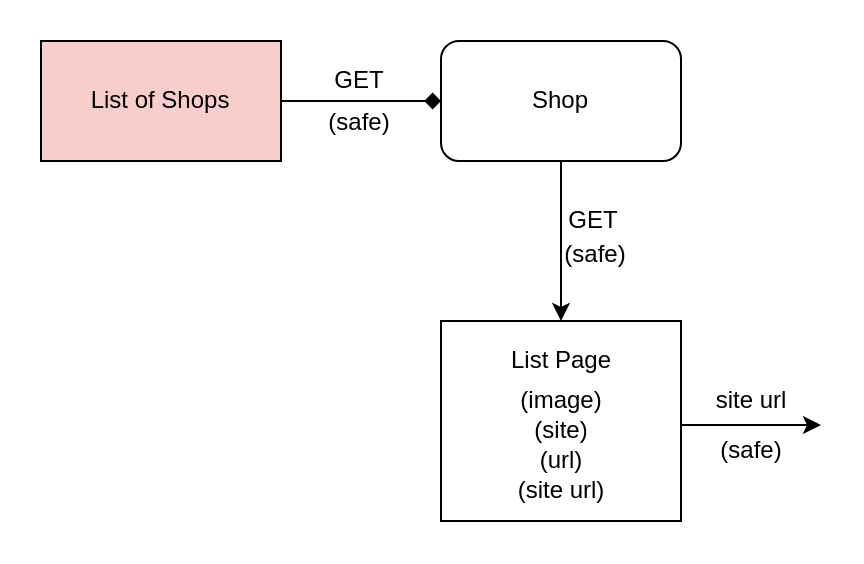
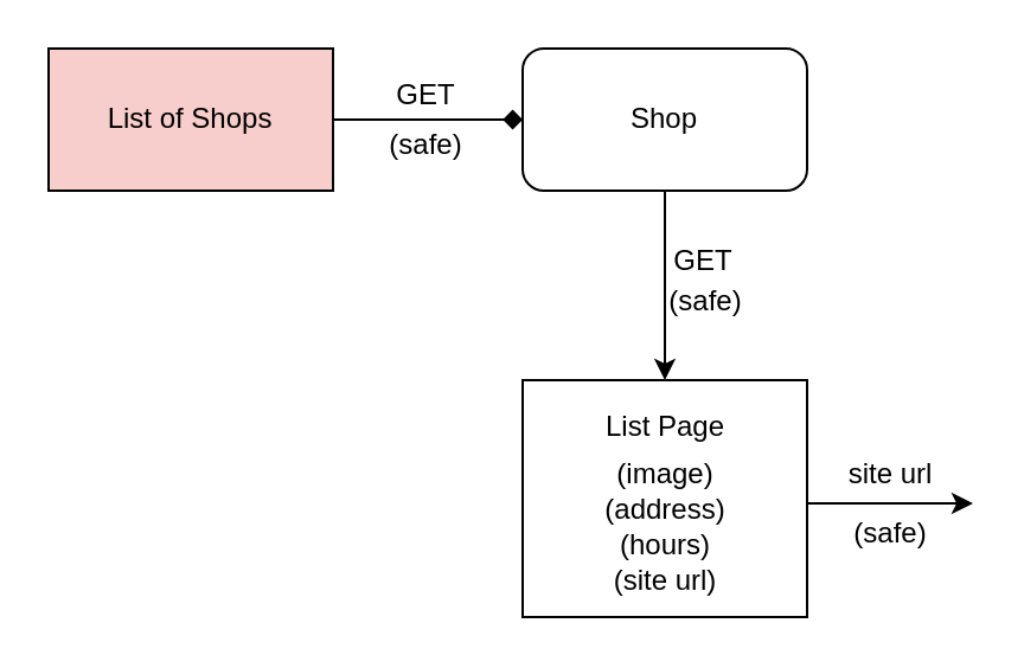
  <mxCell id="0" />
  <mxCell id="1" parent="0" />
  <mxCell id="2" value="" style="edgeStyle=orthogonalEdgeStyle;rounded=0;orthogonalLoop=1;jettySize=auto;html=1;endArrow=diamond;" parent="1" source="3" target="5" edge="1"><mxGeometry relative="1" as="geometry" /></mxCell>
  <mxCell id="3" value="&lt;font face=&quot;Helvetica&quot;&gt;List of Shops&lt;/font&gt;" style="rounded=0;whiteSpace=wrap;html=1;fillColor=#f8cecc;" parent="1" vertex="1"><mxGeometry x="20" y="20" width="120" height="60" as="geometry" /></mxCell>
  <mxCell id="4" value="" style="edgeStyle=orthogonalEdgeStyle;rounded=0;orthogonalLoop=1;jettySize=auto;html=1;" parent="1" source="5" target="6" edge="1"><mxGeometry relative="1" as="geometry" /></mxCell>
  <mxCell id="5" value="&lt;font face=&quot;Helvetica&quot;&gt;Shop&lt;/font&gt;" style="whiteSpace=wrap;html=1;rounded=1;" parent="1" vertex="1"><mxGeometry x="220" y="20" width="120" height="60" as="geometry" /></mxCell>
  <mxCell id="6" value="" style="rounded=0;whiteSpace=wrap;html=1;" parent="1" vertex="1"><mxGeometry x="220" y="160" width="120" height="100" as="geometry" /></mxCell>
  <mxCell id="7" value="(safe)" style="text;html=1;align=center;verticalAlign=middle;resizable=0;points=[];autosize=1;strokeColor=none;" parent="1" vertex="1"><mxGeometry x="154" y="51" width="50" height="20" as="geometry" /></mxCell>
  <mxCell id="8" value="List Page" style="text;html=1;align=center;verticalAlign=middle;resizable=0;points=[];autosize=1;strokeColor=none;" vertex="1" parent="1"><mxGeometry x="235" y="170" width="90" height="20" as="geometry" /></mxCell>
  <mxCell id="9" value="(image)" style="text;html=1;align=center;verticalAlign=middle;resizable=0;points=[];autosize=1;strokeColor=none;" vertex="1" parent="1"><mxGeometry x="250" y="190" width="60" height="20" as="geometry" /></mxCell>
- <mxCell id="10" value="(site)" style="text;html=1;align=center;verticalAlign=middle;resizable=0;points=[];autosize=1;strokeColor=none;" vertex="1" parent="1"><mxGeometry x="245" y="205" width="70" height="20" as="geometry" /></mxCell>
- <mxCell id="11" value="(url)" style="text;html=1;align=center;verticalAlign=middle;resizable=0;points=[];autosize=1;strokeColor=none;" vertex="1" parent="1"><mxGeometry x="255" y="220" width="50" height="20" as="geometry" /></mxCell>
+ <mxCell id="10" value="(address)" style="text;html=1;align=center;verticalAlign=middle;resizable=0;points=[];autosize=1;strokeColor=none;" vertex="1" parent="1"><mxGeometry x="245" y="205" width="70" height="20" as="geometry" /></mxCell>
+ <mxCell id="11" value="(hours)" style="text;html=1;align=center;verticalAlign=middle;resizable=0;points=[];autosize=1;strokeColor=none;" vertex="1" parent="1"><mxGeometry x="255" y="220" width="50" height="20" as="geometry" /></mxCell>
  <mxCell id="12" value="(site url)" style="text;html=1;align=center;verticalAlign=middle;resizable=0;points=[];autosize=1;strokeColor=none;" vertex="1" parent="1"><mxGeometry x="250" y="235" width="60" height="20" as="geometry" /></mxCell>
  <mxCell id="13" value="GET" style="text;html=1;align=center;verticalAlign=middle;resizable=0;points=[];autosize=1;strokeColor=none;" vertex="1" parent="1"><mxGeometry x="276" y="100" width="40" height="20" as="geometry" /></mxCell>
  <mxCell id="14" value="(safe)" style="text;html=1;align=center;verticalAlign=middle;resizable=0;points=[];autosize=1;strokeColor=none;" vertex="1" parent="1"><mxGeometry x="272" y="117" width="50" height="20" as="geometry" /></mxCell>
  <mxCell id="15" value="GET" style="text;html=1;align=center;verticalAlign=middle;resizable=0;points=[];autosize=1;strokeColor=none;" vertex="1" parent="1"><mxGeometry x="159" y="30" width="40" height="20" as="geometry" /></mxCell>
  <mxCell id="16" value="" style="endArrow=classic;html=1;" edge="1" parent="1"><mxGeometry width="50" height="50" relative="1" as="geometry"><mxPoint x="340" y="212" as="sourcePoint" /><mxPoint x="410" y="212" as="targetPoint" /></mxGeometry></mxCell>
  <mxCell id="17" value="site url" style="text;html=1;align=center;verticalAlign=middle;resizable=0;points=[];autosize=1;strokeColor=none;" vertex="1" parent="1"><mxGeometry x="350" y="190" width="50" height="20" as="geometry" /></mxCell>
  <mxCell id="18" value="(safe)" style="text;html=1;align=center;verticalAlign=middle;resizable=0;points=[];autosize=1;strokeColor=none;" vertex="1" parent="1"><mxGeometry x="350" y="215" width="50" height="20" as="geometry" /></mxCell>
